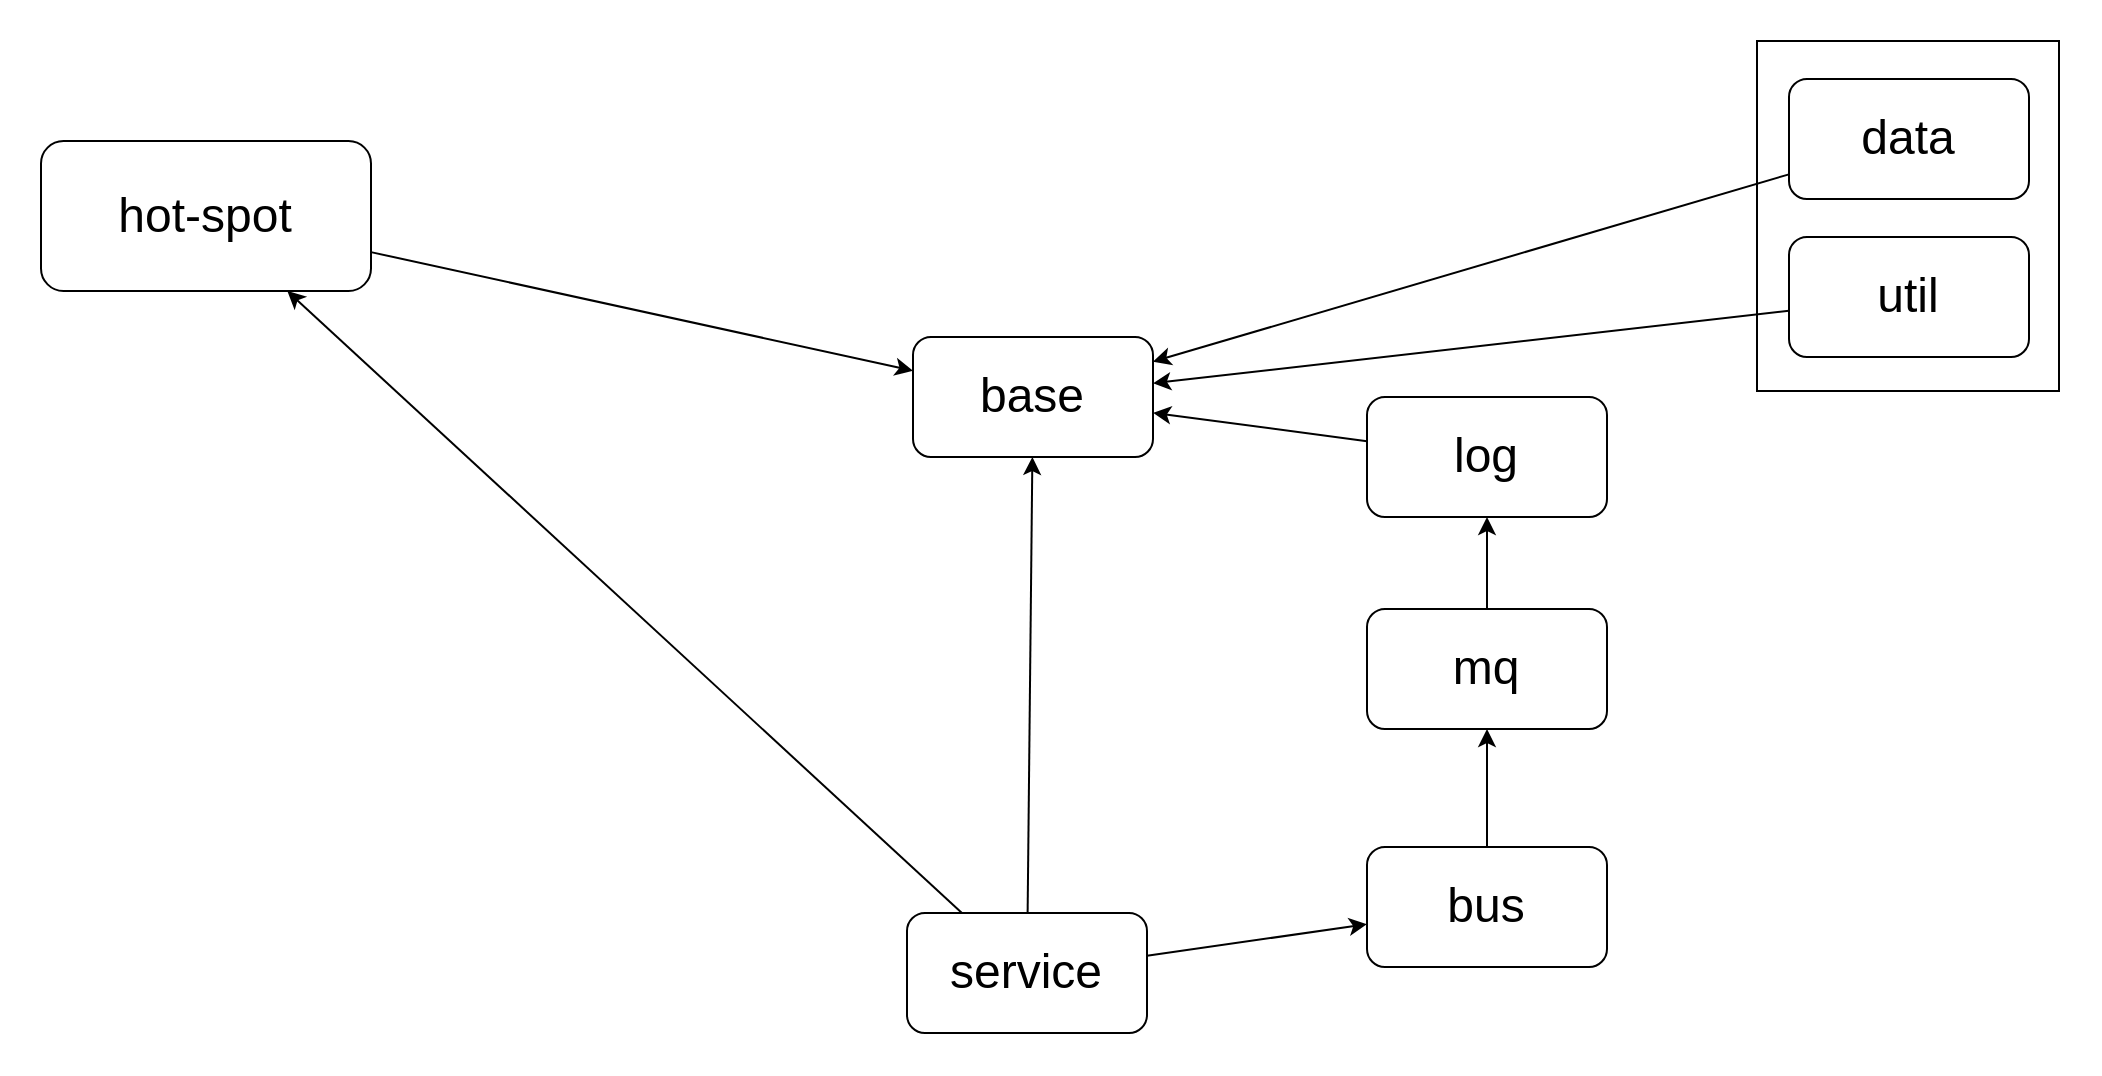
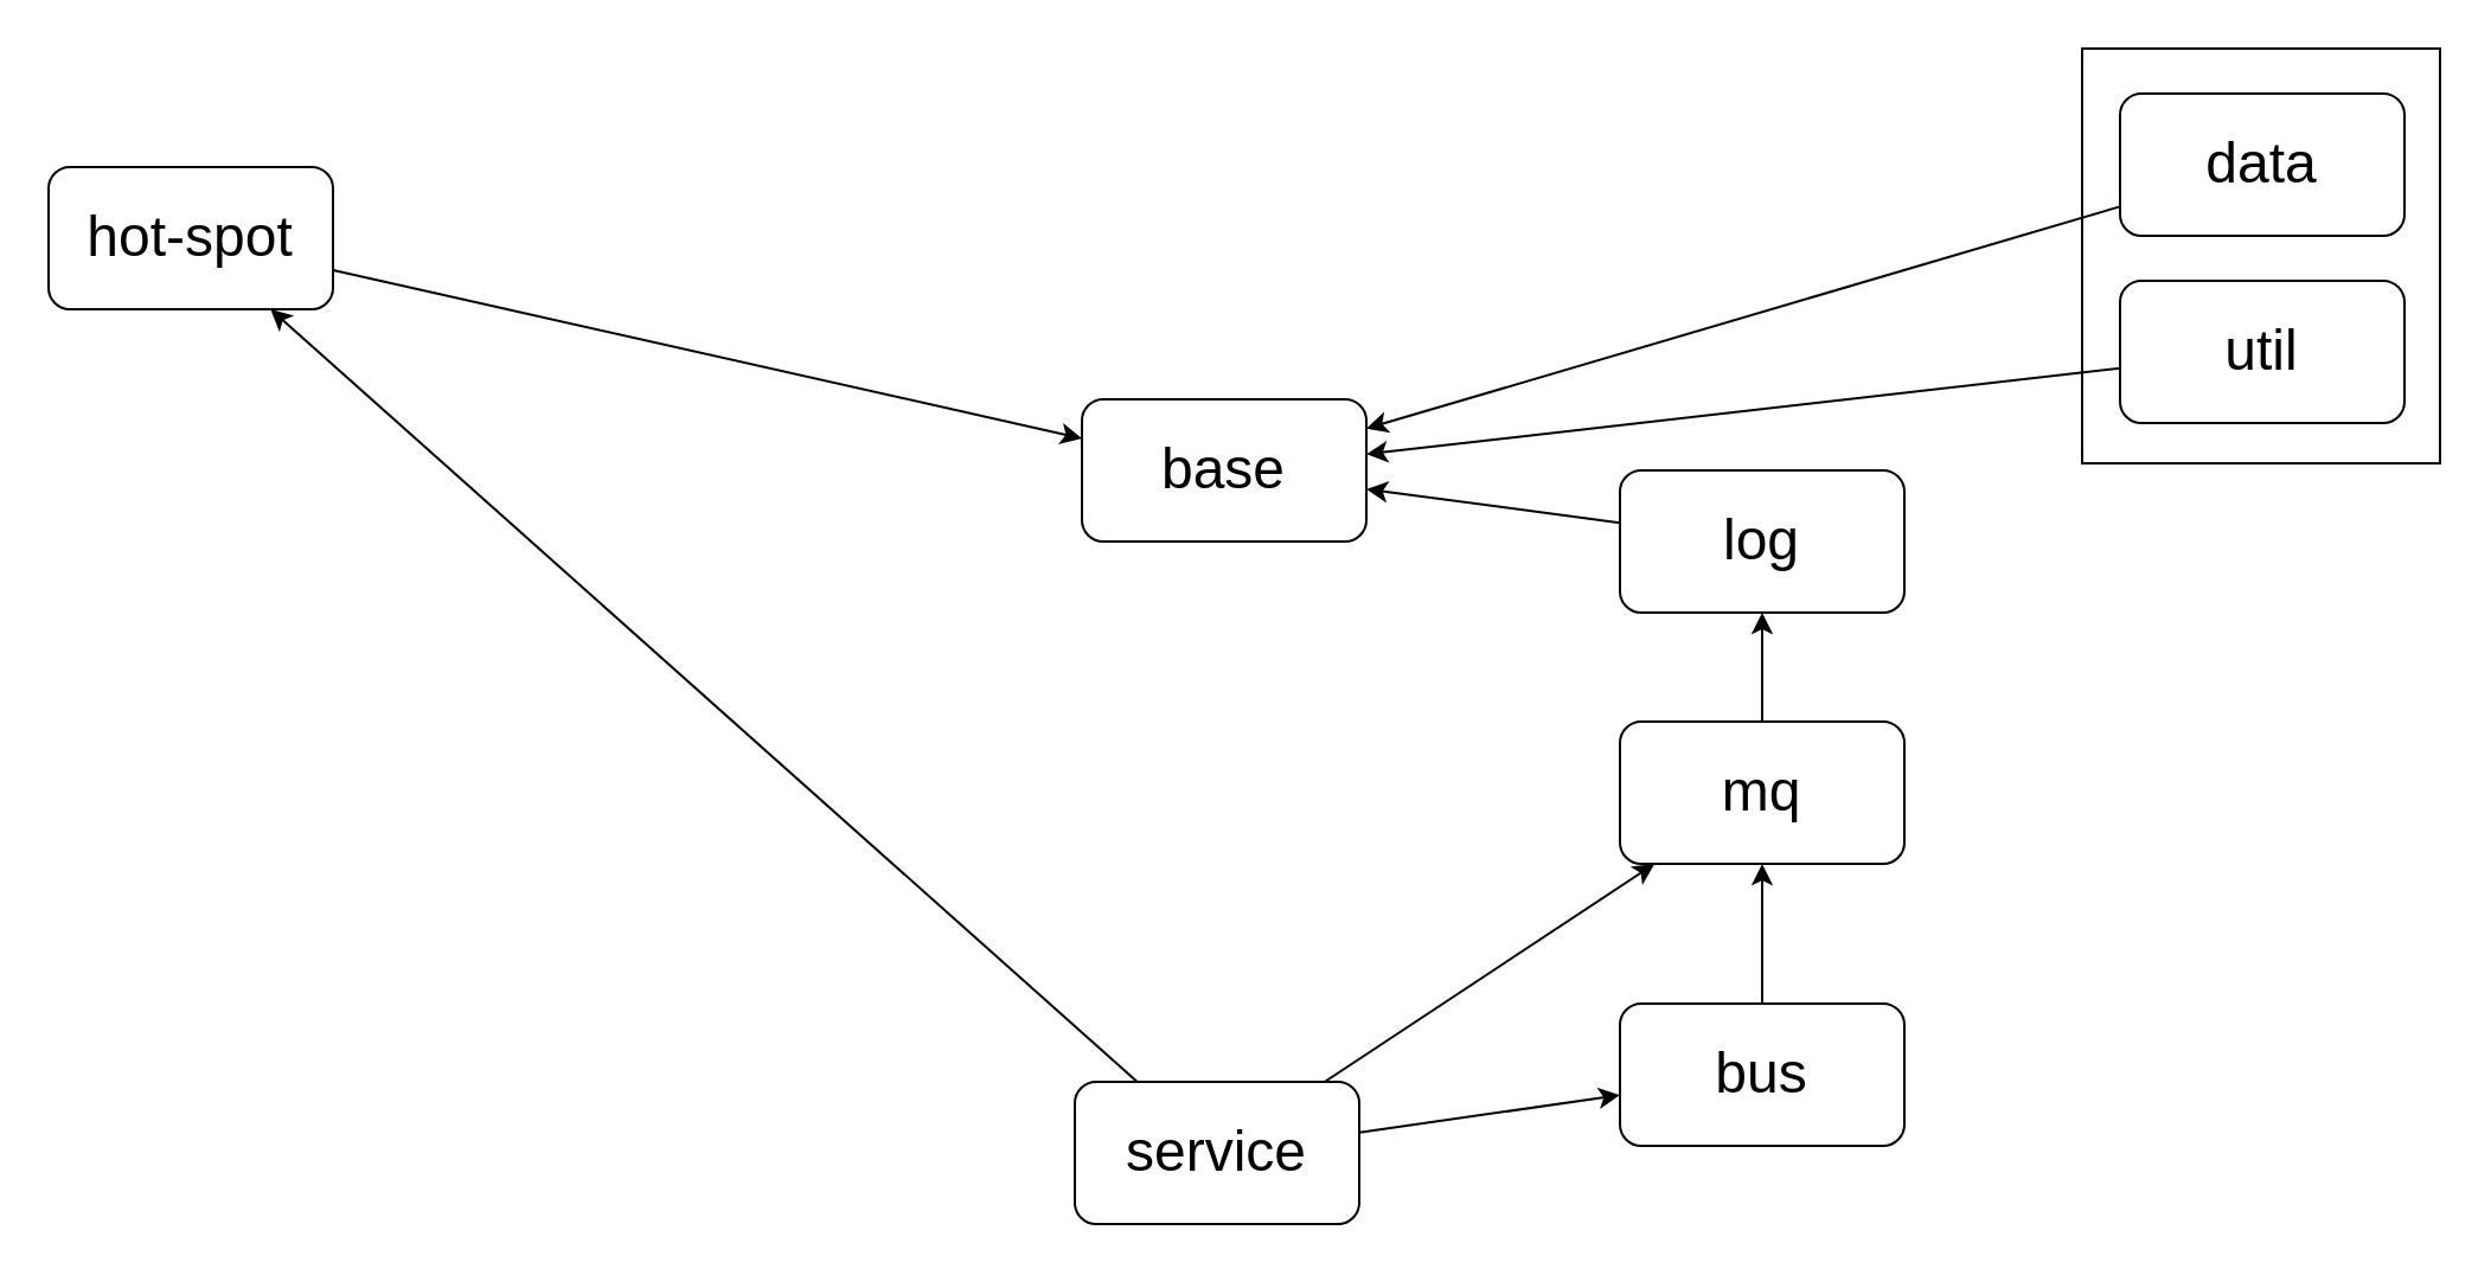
  <mxCell id="0" />
  <mxCell id="1" parent="0" />
  <mxCell id="2" value="" style="rounded=0;whiteSpace=wrap;html=1;" parent="1" vertex="1"><mxGeometry x="878" y="20" width="151" height="175" as="geometry" /></mxCell>
  <mxCell id="3" value="&lt;font style=&quot;font-size: 24px&quot;&gt;base&lt;/font&gt;" style="rounded=1;whiteSpace=wrap;html=1;" parent="1" vertex="1"><mxGeometry x="456" y="168" width="120" height="60" as="geometry" /></mxCell>
  <mxCell id="4" style="edgeStyle=none;rounded=0;orthogonalLoop=1;jettySize=auto;html=1;" parent="1" source="5" target="3" edge="1"><mxGeometry relative="1" as="geometry" /></mxCell>
  <mxCell id="5" value="&lt;font style=&quot;font-size: 24px&quot;&gt;data&lt;/font&gt;" style="rounded=1;whiteSpace=wrap;html=1;" parent="1" vertex="1"><mxGeometry x="894" y="39" width="120" height="60" as="geometry" /></mxCell>
  <mxCell id="6" style="edgeStyle=none;rounded=0;orthogonalLoop=1;jettySize=auto;html=1;" edge="1" parent="1" source="7" target="13"><mxGeometry relative="1" as="geometry" /></mxCell>
  <mxCell id="7" value="&lt;font style=&quot;font-size: 24px&quot;&gt;bus&lt;br&gt;&lt;/font&gt;" style="rounded=1;whiteSpace=wrap;html=1;" parent="1" vertex="1"><mxGeometry x="683" y="423" width="120" height="60" as="geometry" /></mxCell>
  <mxCell id="8" style="edgeStyle=none;rounded=0;orthogonalLoop=1;jettySize=auto;html=1;" parent="1" source="9" target="3" edge="1"><mxGeometry relative="1" as="geometry" /></mxCell>
- <mxCell id="9" value="&lt;font style=&quot;font-size: 24px&quot;&gt;hot-spot&lt;br&gt;&lt;/font&gt;" style="rounded=1;whiteSpace=wrap;html=1;" parent="1" vertex="1"><mxGeometry x="20" y="70" width="165" height="75" as="geometry" /></mxCell>
+ <mxCell id="9" value="&lt;font style=&quot;font-size: 24px&quot;&gt;hot-spot&lt;br&gt;&lt;/font&gt;" style="rounded=1;whiteSpace=wrap;html=1;" parent="1" vertex="1"><mxGeometry x="20" y="70" width="120" height="60" as="geometry" /></mxCell>
  <mxCell id="10" style="edgeStyle=none;rounded=0;orthogonalLoop=1;jettySize=auto;html=1;" parent="1" source="11" target="3" edge="1"><mxGeometry relative="1" as="geometry" /></mxCell>
  <mxCell id="11" value="&lt;font style=&quot;font-size: 24px&quot;&gt;log&lt;br&gt;&lt;/font&gt;" style="rounded=1;whiteSpace=wrap;html=1;" parent="1" vertex="1"><mxGeometry x="683" y="198" width="120" height="60" as="geometry" /></mxCell>
  <mxCell id="12" style="edgeStyle=none;rounded=0;orthogonalLoop=1;jettySize=auto;html=1;" parent="1" source="13" target="11" edge="1"><mxGeometry relative="1" as="geometry" /></mxCell>
  <mxCell id="13" value="&lt;font style=&quot;font-size: 24px&quot;&gt;mq&lt;br&gt;&lt;/font&gt;" style="rounded=1;whiteSpace=wrap;html=1;" parent="1" vertex="1"><mxGeometry x="683" y="304" width="120" height="60" as="geometry" /></mxCell>
- <mxCell id="14" style="edgeStyle=none;rounded=0;orthogonalLoop=1;jettySize=auto;html=1;" parent="1" source="17" target="3" edge="1"><mxGeometry relative="1" as="geometry" /></mxCell>
+ <mxCell id="14" style="edgeStyle=none;rounded=0;orthogonalLoop=1;jettySize=auto;html=1;" parent="1" source="17" target="13" edge="1"><mxGeometry relative="1" as="geometry" /></mxCell>
  <mxCell id="15" style="edgeStyle=none;rounded=0;orthogonalLoop=1;jettySize=auto;html=1;" parent="1" source="17" target="7" edge="1"><mxGeometry relative="1" as="geometry" /></mxCell>
  <mxCell id="16" style="edgeStyle=none;rounded=0;orthogonalLoop=1;jettySize=auto;html=1;" parent="1" source="17" target="9" edge="1"><mxGeometry relative="1" as="geometry" /></mxCell>
  <mxCell id="17" value="&lt;font style=&quot;font-size: 24px&quot;&gt;service&lt;br&gt;&lt;/font&gt;" style="rounded=1;whiteSpace=wrap;html=1;" parent="1" vertex="1"><mxGeometry x="453" y="456" width="120" height="60" as="geometry" /></mxCell>
  <mxCell id="18" style="edgeStyle=none;rounded=0;orthogonalLoop=1;jettySize=auto;html=1;" parent="1" source="19" target="3" edge="1"><mxGeometry relative="1" as="geometry" /></mxCell>
  <mxCell id="19" value="&lt;font style=&quot;font-size: 24px&quot;&gt;util&lt;br&gt;&lt;/font&gt;" style="rounded=1;whiteSpace=wrap;html=1;" parent="1" vertex="1"><mxGeometry x="894" y="118" width="120" height="60" as="geometry" /></mxCell>
